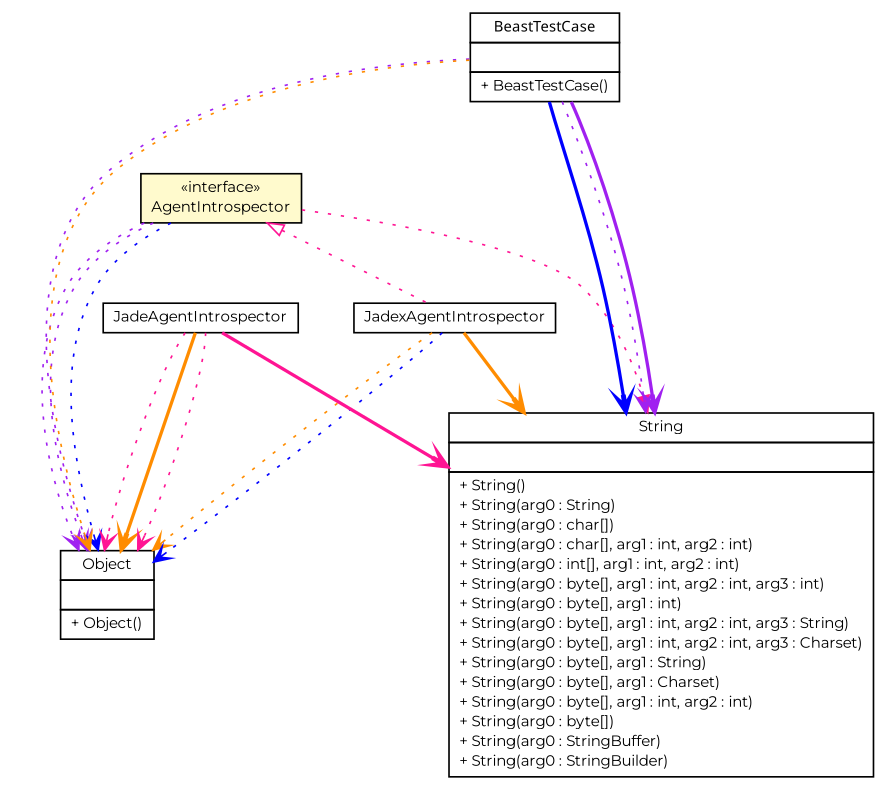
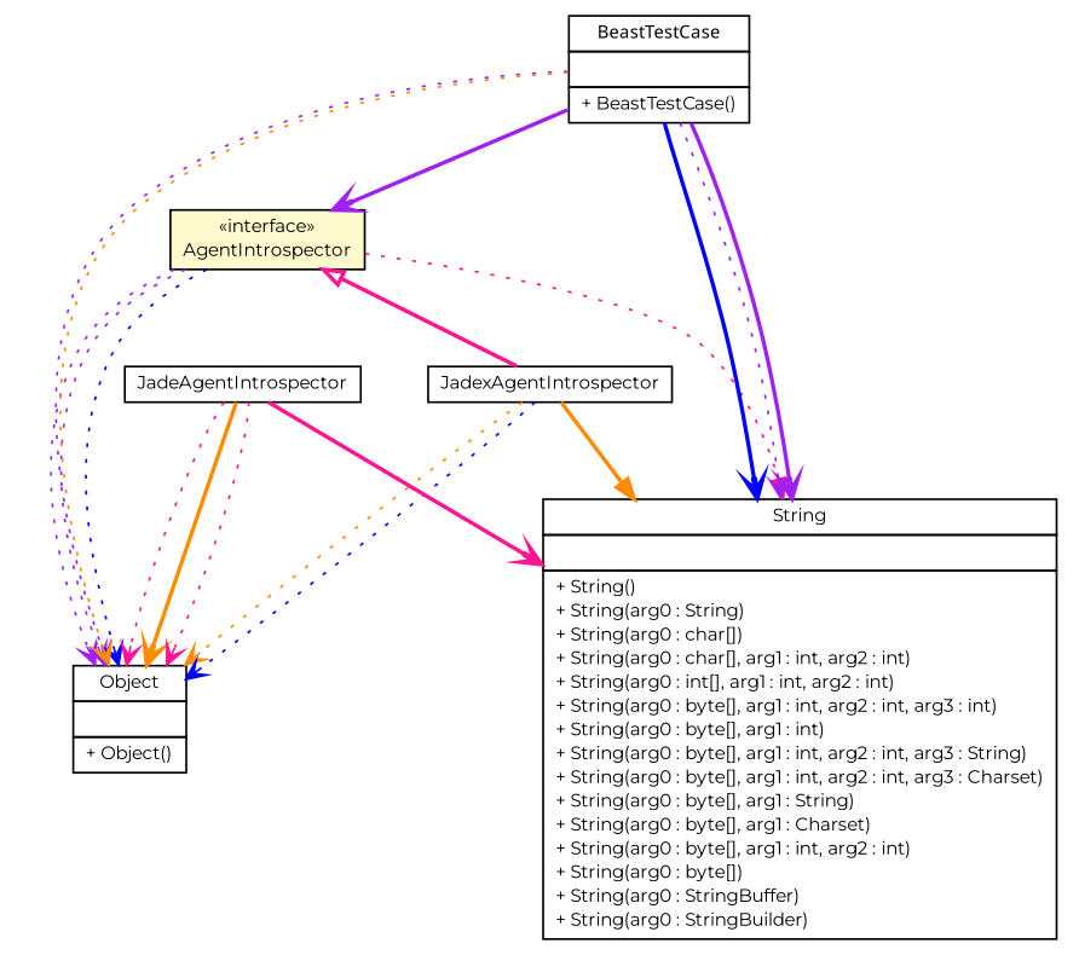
  digraph {
    fontname=Montserrat
    nodesep=0.25
    ranksep=0.5
    node [fontcolor=black fontname=Montserrat fontsize=9.0 shape=plaintext]
    edge [color=purple fontname=Montserrat fontsize=10.0 headport=p labelfontname=arial labelfontsize=10 style=dotted tailport=p arrowhead=open fontcolor=black]
    n1 [label=<<table title="es.upm.dit.gsi.beast.platform.AgentIntrospector" border="0" cellborder="1" cellspacing="0" cellpadding="2" port="p" bgcolor="lemonChiffon" href="./AgentIntrospector.html"> 		<tr><td><table border="0" cellspacing="0" cellpadding="1"> <tr><td align="center" balign="center"> &#171;interface&#187; </td></tr> <tr><td align="center" balign="center"> AgentIntrospector </td></tr> 		</table></td></tr> 		</table>>]
    n2 [label=<<table title="es.upm.dit.gsi.beast.platform.jadex.JadexAgentIntrospector" border="0" cellborder="1" cellspacing="0" cellpadding="2" port="p" href="./jadex/JadexAgentIntrospector.html"> 		<tr><td><table border="0" cellspacing="0" cellpadding="1"> <tr><td align="center" balign="center"> JadexAgentIntrospector </td></tr> 		</table></td></tr> 		</table>>]
    n3 [label=<<table title="java.lang.Object" border="0" cellborder="1" cellspacing="0" cellpadding="2" port="p" href="http://java.sun.com/j2se/1.4.2/docs/api/java/lang/Object.html"> 		<tr><td><table border="0" cellspacing="0" cellpadding="1"> <tr><td align="center" balign="center"> Object </td></tr> 		</table></td></tr> 		<tr><td><table border="0" cellspacing="0" cellpadding="1"> <tr><td align="left" balign="left">  </td></tr> 		</table></td></tr> 		<tr><td><table border="0" cellspacing="0" cellpadding="1"> <tr><td align="left" balign="left"> + Object() </td></tr> 		</table></td></tr> 		</table>>]
    n4 [label=<<table title="java.lang.String" border="0" cellborder="1" cellspacing="0" cellpadding="2" port="p" href="http://java.sun.com/j2se/1.4.2/docs/api/java/lang/String.html"> 		<tr><td><table border="0" cellspacing="0" cellpadding="1"> <tr><td align="center" balign="center"> String </td></tr> 		</table></td></tr> 		<tr><td><table border="0" cellspacing="0" cellpadding="1"> <tr><td align="left" balign="left">  </td></tr> 		</table></td></tr> 		<tr><td><table border="0" cellspacing="0" cellpadding="1"> <tr><td align="left" balign="left"> + String() </td></tr> <tr><td align="left" balign="left"> + String(arg0 : String) </td></tr> <tr><td align="left" balign="left"> + String(arg0 : char[]) </td></tr> <tr><td align="left" balign="left"> + String(arg0 : char[], arg1 : int, arg2 : int) </td></tr> <tr><td align="left" balign="left"> + String(arg0 : int[], arg1 : int, arg2 : int) </td></tr> <tr><td align="left" balign="left"> + String(arg0 : byte[], arg1 : int, arg2 : int, arg3 : int) </td></tr> <tr><td align="left" balign="left"> + String(arg0 : byte[], arg1 : int) </td></tr> <tr><td align="left" balign="left"> + String(arg0 : byte[], arg1 : int, arg2 : int, arg3 : String) </td></tr> <tr><td align="left" balign="left"> + String(arg0 : byte[], arg1 : int, arg2 : int, arg3 : Charset) </td></tr> <tr><td align="left" balign="left"> + String(arg0 : byte[], arg1 : String) </td></tr> <tr><td align="left" balign="left"> + String(arg0 : byte[], arg1 : Charset) </td></tr> <tr><td align="left" balign="left"> + String(arg0 : byte[], arg1 : int, arg2 : int) </td></tr> <tr><td align="left" balign="left"> + String(arg0 : byte[]) </td></tr> <tr><td align="left" balign="left"> + String(arg0 : StringBuffer) </td></tr> <tr><td align="left" balign="left"> + String(arg0 : StringBuilder) </td></tr> 		</table></td></tr> 		</table>>]
    n5 [label=<<table title="es.upm.dit.gsi.beast.platform.jade.JadeAgentIntrospector" border="0" cellborder="1" cellspacing="0" cellpadding="2" port="p" href="./jade/JadeAgentIntrospector.html"> 		<tr><td><table border="0" cellspacing="0" cellpadding="1"> <tr><td align="center" balign="center"> JadeAgentIntrospector </td></tr> 		</table></td></tr> 		</table>>]
    n6 [label=<<table title="es.upm.dit.gsi.beast.story.BeastTestCase" border="0" cellborder="1" cellspacing="0" cellpadding="2" port="p" href="../story/BeastTestCase.html"> 		<tr><td><table border="0" cellspacing="0" cellpadding="1"> <tr><td align="center" balign="center"><font face="ariali"> BeastTestCase </font></td></tr> 		</table></td></tr> 		<tr><td><table border="0" cellspacing="0" cellpadding="1"> <tr><td align="left" balign="left">  </td></tr> 		</table></td></tr> 		<tr><td><table border="0" cellspacing="0" cellpadding="1"> <tr><td align="left" balign="left"> + BeastTestCase() </td></tr> 		</table></td></tr> 		</table>>]
-   n1 -> n2 [arrowtail=empty color=deeppink dir=back fontsize=10 arrowhead="" fontcolor=""]
+   n1 -> n2 [arrowtail=empty color=deeppink dir=back fontsize=10 style=bold arrowhead="" fontcolor=""]
    n1 -> n3
    n1 -> n3
    n1 -> n3 [color=blue]
    n1 -> n4 [arrowhead=normal color=deeppink]
    n2 -> n3 [color=darkorange]
    n2 -> n3 [color=blue]
-   n2 -> n4 [color=darkorange style=bold]
+   n2 -> n4 [arrowhead=normal color=darkorange style=bold]
    n5 -> n3 [color=deeppink]
    n5 -> n3 [color=darkorange style=bold]
    n5 -> n3 [color=deeppink]
    n5 -> n4 [color=deeppink style=bold]
+   n6 -> n1 [style=bold]
    n6 -> n3
    n6 -> n3 [color=darkorange]
    n6 -> n4
    n6 -> n4 [color=blue style=bold]
    n6 -> n4 [style=bold]
  }
